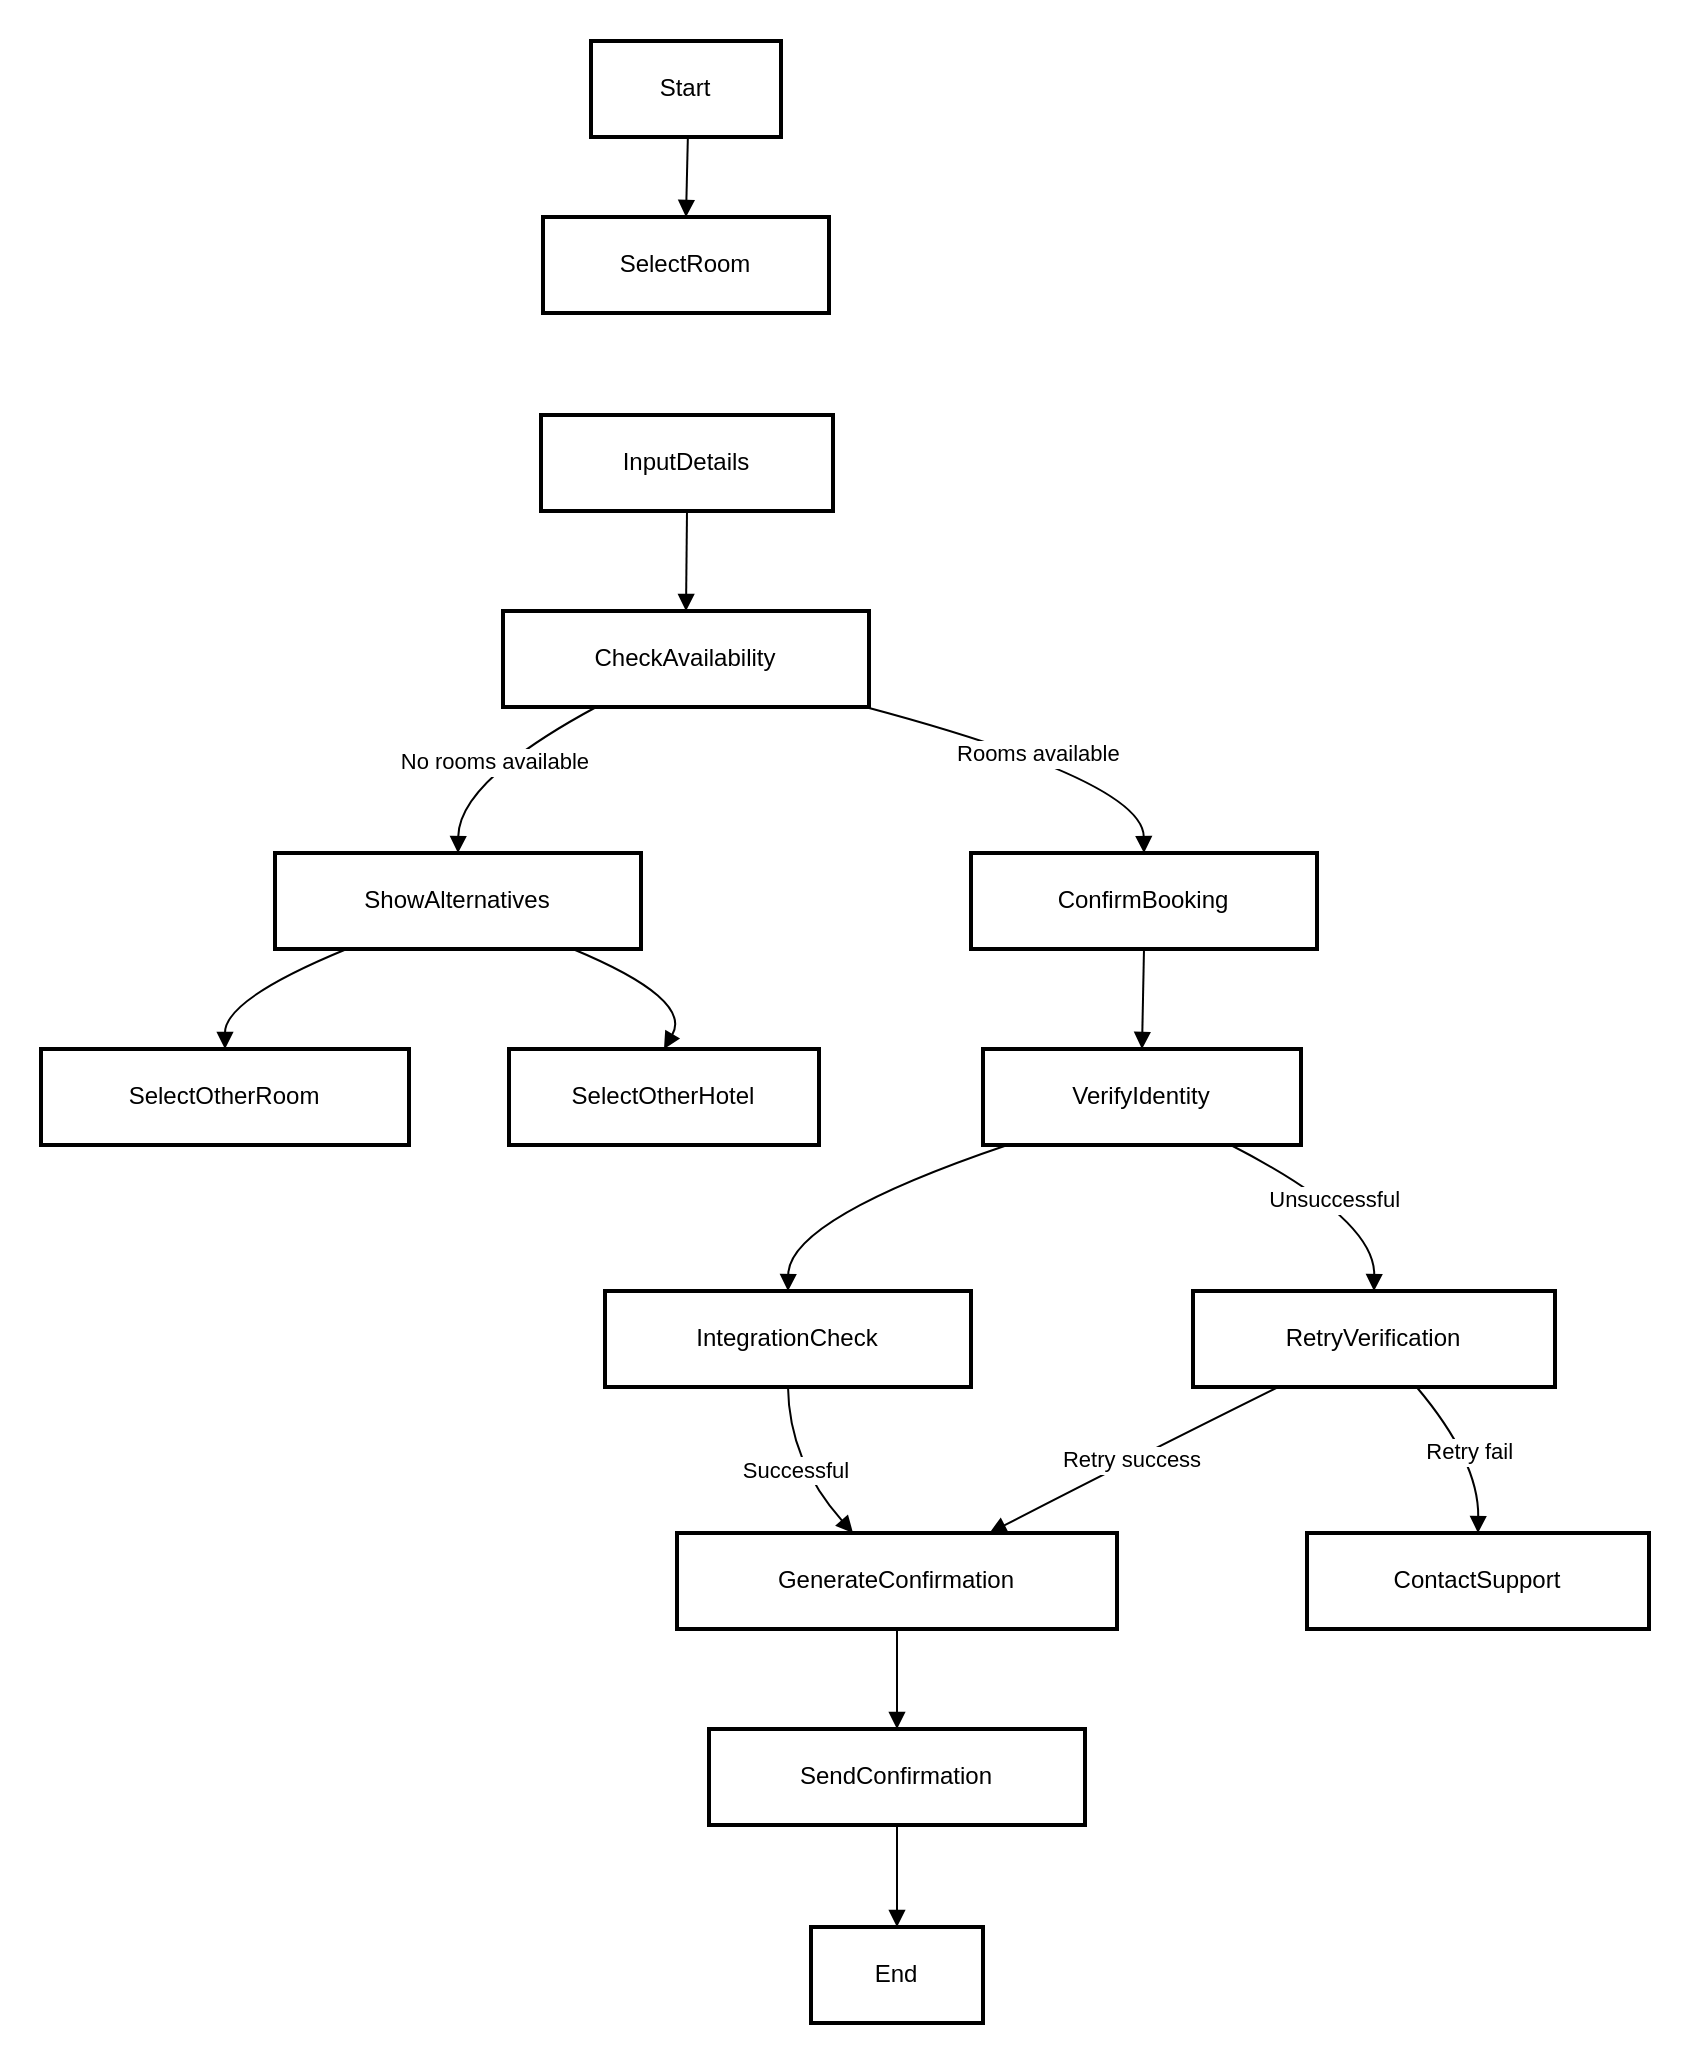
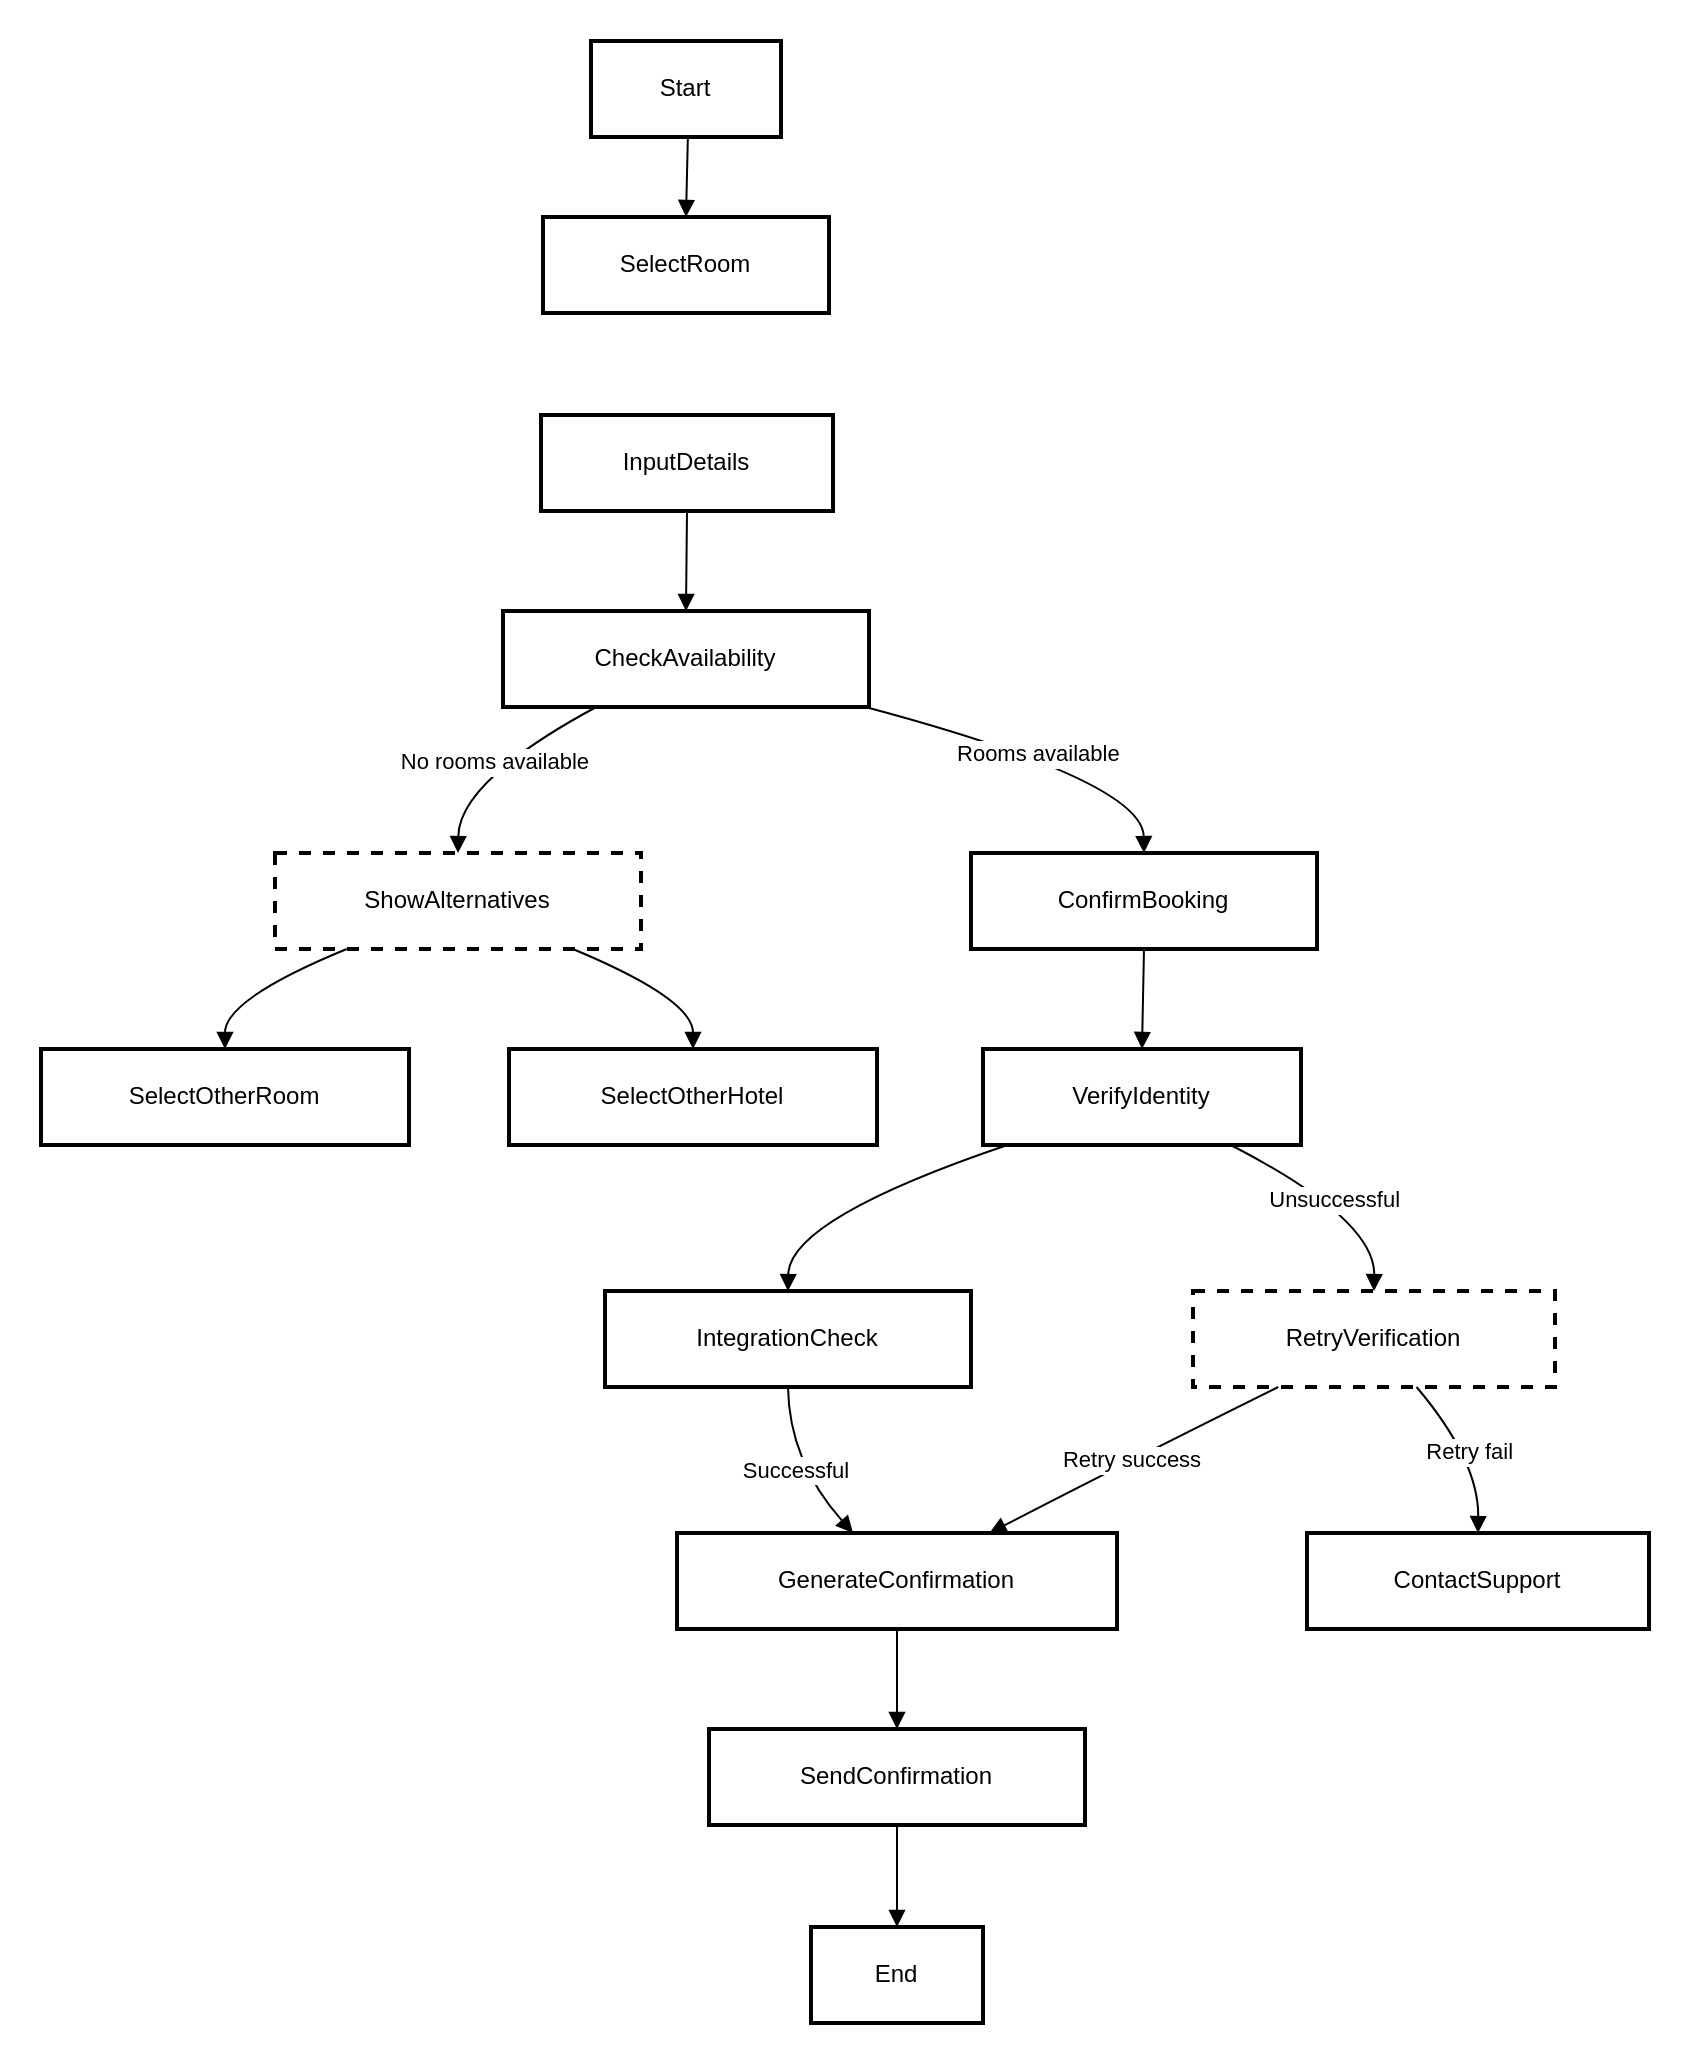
  <mxCell id="0" />
  <mxCell id="1" parent="0" />
  <mxCell id="2" value="Start" style="whiteSpace=wrap;strokeWidth=2;" vertex="1" parent="1"><mxGeometry x="295" y="20" width="95" height="48" as="geometry" /></mxCell>
  <mxCell id="3" value="SelectRoom" style="whiteSpace=wrap;strokeWidth=2;" vertex="1" parent="1"><mxGeometry x="271" y="108" width="143" height="48" as="geometry" /></mxCell>
  <mxCell id="4" value="InputDetails" style="whiteSpace=wrap;strokeWidth=2;" vertex="1" parent="1"><mxGeometry x="270" y="207" width="146" height="48" as="geometry" /></mxCell>
  <mxCell id="5" value="CheckAvailability" style="whiteSpace=wrap;strokeWidth=2;" vertex="1" parent="1"><mxGeometry x="251" y="305" width="183" height="48" as="geometry" /></mxCell>
  <mxCell id="6" value="ConfirmBooking" style="whiteSpace=wrap;strokeWidth=2;" vertex="1" parent="1"><mxGeometry x="485" y="426" width="173" height="48" as="geometry" /></mxCell>
- <mxCell id="7" value="ShowAlternatives" style="whiteSpace=wrap;strokeWidth=2;" vertex="1" parent="1"><mxGeometry x="137" y="426" width="183" height="48" as="geometry" /></mxCell>
+ <mxCell id="7" value="ShowAlternatives" style="whiteSpace=wrap;strokeWidth=2;dashed=1;" vertex="1" parent="1"><mxGeometry x="137" y="426" width="183" height="48" as="geometry" /></mxCell>
  <mxCell id="8" value="SelectOtherRoom" style="whiteSpace=wrap;strokeWidth=2;" vertex="1" parent="1"><mxGeometry x="20" y="524" width="184" height="48" as="geometry" /></mxCell>
- <mxCell id="9" value="SelectOtherHotel" style="whiteSpace=wrap;strokeWidth=2;" vertex="1" parent="1"><mxGeometry x="254" y="524" width="155" height="48" as="geometry" /></mxCell>
+ <mxCell id="9" value="SelectOtherHotel" style="whiteSpace=wrap;strokeWidth=2;" vertex="1" parent="1"><mxGeometry x="254" y="524" width="184" height="48" as="geometry" /></mxCell>
  <mxCell id="10" value="VerifyIdentity" style="whiteSpace=wrap;strokeWidth=2;" vertex="1" parent="1"><mxGeometry x="491" y="524" width="159" height="48" as="geometry" /></mxCell>
  <mxCell id="11" value="IntegrationCheck" style="whiteSpace=wrap;strokeWidth=2;" vertex="1" parent="1"><mxGeometry x="302" y="645" width="183" height="48" as="geometry" /></mxCell>
  <mxCell id="12" value="GenerateConfirmation" style="whiteSpace=wrap;strokeWidth=2;" vertex="1" parent="1"><mxGeometry x="338" y="766" width="220" height="48" as="geometry" /></mxCell>
- <mxCell id="13" value="RetryVerification" style="whiteSpace=wrap;strokeWidth=2;" vertex="1" parent="1"><mxGeometry x="596" y="645" width="181" height="48" as="geometry" /></mxCell>
+ <mxCell id="13" value="RetryVerification" style="whiteSpace=wrap;strokeWidth=2;dashed=1;" vertex="1" parent="1"><mxGeometry x="596" y="645" width="181" height="48" as="geometry" /></mxCell>
  <mxCell id="14" value="ContactSupport" style="whiteSpace=wrap;strokeWidth=2;" vertex="1" parent="1"><mxGeometry x="653" y="766" width="171" height="48" as="geometry" /></mxCell>
  <mxCell id="15" value="SendConfirmation" style="whiteSpace=wrap;strokeWidth=2;" vertex="1" parent="1"><mxGeometry x="354" y="864" width="188" height="48" as="geometry" /></mxCell>
  <mxCell id="16" value="End" style="whiteSpace=wrap;strokeWidth=2;" vertex="1" parent="1"><mxGeometry x="405" y="963" width="86" height="48" as="geometry" /></mxCell>
  <mxCell id="17" value="" style="curved=1;startArrow=none;endArrow=block;exitX=0.51;exitY=1.01;entryX=0.5;entryY=0.01;" edge="1" parent="1" source="2" target="3"><mxGeometry relative="1" as="geometry"><Array as="points" /></mxGeometry></mxCell>
  <mxCell id="18" value="" style="curved=1;startArrow=none;endArrow=block;exitX=0.5;exitY=1;entryX=0.5;entryY=0;" edge="1" parent="1" source="4" target="5"><mxGeometry relative="1" as="geometry"><Array as="points" /></mxGeometry></mxCell>
  <mxCell id="19" value="Rooms available" style="curved=1;startArrow=none;endArrow=block;exitX=1;exitY=1.01;entryX=0.5;entryY=0;" edge="1" parent="1" source="5" target="6"><mxGeometry relative="1" as="geometry"><Array as="points"><mxPoint x="571" y="390" /></Array></mxGeometry></mxCell>
  <mxCell id="20" value="No rooms available" style="curved=1;startArrow=none;endArrow=block;exitX=0.25;exitY=1.01;entryX=0.5;entryY=0;" edge="1" parent="1" source="5" target="7"><mxGeometry relative="1" as="geometry"><Array as="points"><mxPoint x="229" y="390" /></Array></mxGeometry></mxCell>
  <mxCell id="21" value="" style="curved=1;startArrow=none;endArrow=block;exitX=0.19;exitY=1.01;entryX=0.5;entryY=0.01;" edge="1" parent="1" source="7" target="8"><mxGeometry relative="1" as="geometry"><Array as="points"><mxPoint x="112" y="499" /></Array></mxGeometry></mxCell>
  <mxCell id="22" value="" style="curved=1;startArrow=none;endArrow=block;exitX=0.82;exitY=1.01;entryX=0.5;entryY=0.01;" edge="1" parent="1" source="7" target="9"><mxGeometry relative="1" as="geometry"><Array as="points"><mxPoint x="346" y="499" /></Array></mxGeometry></mxCell>
  <mxCell id="23" value="" style="curved=1;startArrow=none;endArrow=block;exitX=0.5;exitY=1.01;entryX=0.5;entryY=0.01;" edge="1" parent="1" source="6" target="10"><mxGeometry relative="1" as="geometry"><Array as="points" /></mxGeometry></mxCell>
  <mxCell id="24" value="" style="curved=1;startArrow=none;endArrow=block;exitX=0.06;exitY=1.02;entryX=0.5;entryY=0;" edge="1" parent="1" source="10" target="11"><mxGeometry relative="1" as="geometry"><Array as="points"><mxPoint x="394" y="609" /></Array></mxGeometry></mxCell>
  <mxCell id="25" value="Successful" style="curved=1;startArrow=none;endArrow=block;exitX=0.5;exitY=1.01;entryX=0.4;entryY=0;" edge="1" parent="1" source="11" target="12"><mxGeometry relative="1" as="geometry"><Array as="points"><mxPoint x="394" y="730" /></Array></mxGeometry></mxCell>
  <mxCell id="26" value="Unsuccessful" style="curved=1;startArrow=none;endArrow=block;exitX=0.79;exitY=1.02;entryX=0.5;entryY=0;" edge="1" parent="1" source="10" target="13"><mxGeometry relative="1" as="geometry"><Array as="points"><mxPoint x="687" y="609" /></Array></mxGeometry></mxCell>
  <mxCell id="27" value="Retry success" style="curved=1;startArrow=none;endArrow=block;exitX=0.23;exitY=1.01;entryX=0.71;entryY=0;" edge="1" parent="1" source="13" target="12"><mxGeometry relative="1" as="geometry"><Array as="points"><mxPoint x="564" y="730" /></Array></mxGeometry></mxCell>
  <mxCell id="28" value="Retry fail" style="curved=1;startArrow=none;endArrow=block;exitX=0.62;exitY=1.01;entryX=0.5;entryY=0;" edge="1" parent="1" source="13" target="14"><mxGeometry relative="1" as="geometry"><Array as="points"><mxPoint x="739" y="730" /></Array></mxGeometry></mxCell>
  <mxCell id="29" value="" style="curved=1;startArrow=none;endArrow=block;exitX=0.5;exitY=1.01;entryX=0.5;entryY=0.01;" edge="1" parent="1" source="12" target="15"><mxGeometry relative="1" as="geometry"><Array as="points" /></mxGeometry></mxCell>
  <mxCell id="30" value="" style="curved=1;startArrow=none;endArrow=block;exitX=0.5;exitY=1.02;entryX=0.5;entryY=0;" edge="1" parent="1" source="15" target="16"><mxGeometry relative="1" as="geometry"><Array as="points" /></mxGeometry></mxCell>
